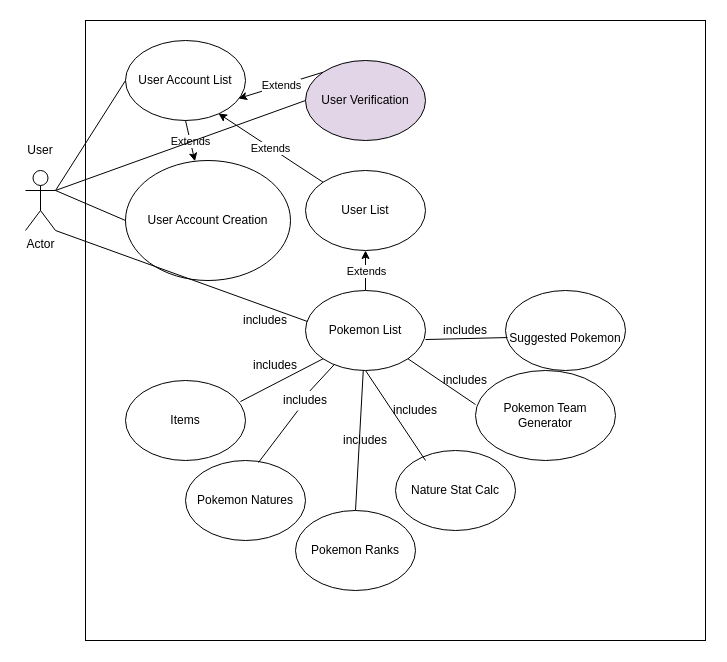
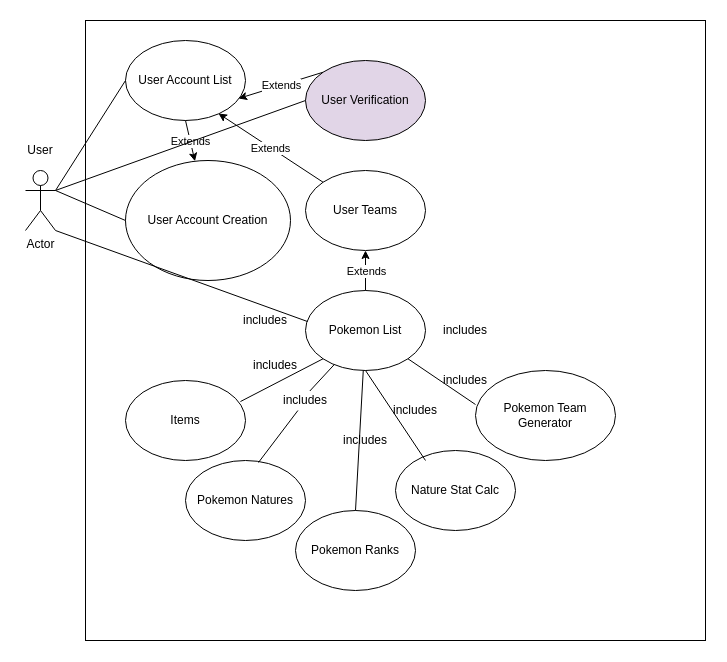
  <mxCell id="0" />
  <mxCell id="1" parent="0" />
  <mxCell id="2" value="Actor" style="shape=umlActor;verticalLabelPosition=bottom;verticalAlign=top;html=1;outlineConnect=0;" vertex="1" parent="1"><mxGeometry x="25" y="170" width="30" height="60" as="geometry" /></mxCell>
  <mxCell id="3" value="User" style="text;html=1;strokeColor=none;fillColor=none;align=center;verticalAlign=middle;whiteSpace=wrap;rounded=0;" vertex="1" parent="1"><mxGeometry x="20" y="140" width="40" height="20" as="geometry" /></mxCell>
  <mxCell id="4" value="" style="whiteSpace=wrap;html=1;aspect=fixed;" vertex="1" parent="1"><mxGeometry x="85" y="20" width="620" height="620" as="geometry" /></mxCell>
  <mxCell id="5" value="User Account Creation" style="ellipse;whiteSpace=wrap;html=1;" vertex="1" parent="1"><mxGeometry x="125" y="160" width="165" height="120" as="geometry" /></mxCell>
  <mxCell id="6" value="User Verification" style="ellipse;whiteSpace=wrap;html=1;fillColor=#e1d5e7;" vertex="1" parent="1"><mxGeometry x="305" y="60" width="120" height="80" as="geometry" /></mxCell>
  <mxCell id="7" value="User Account List" style="ellipse;whiteSpace=wrap;html=1;" vertex="1" parent="1"><mxGeometry x="125" y="40" width="120" height="80" as="geometry" /></mxCell>
  <mxCell id="8" value="Pokemon List" style="ellipse;whiteSpace=wrap;html=1;" vertex="1" parent="1"><mxGeometry x="305" y="290" width="120" height="80" as="geometry" /></mxCell>
- <mxCell id="9" value="User List" style="ellipse;whiteSpace=wrap;html=1;" vertex="1" parent="1"><mxGeometry x="305" y="170" width="120" height="80" as="geometry" /></mxCell>
+ <mxCell id="9" value="User Teams" style="ellipse;whiteSpace=wrap;html=1;" vertex="1" parent="1"><mxGeometry x="305" y="170" width="120" height="80" as="geometry" /></mxCell>
  <mxCell id="10" value="Pokemon Natures" style="ellipse;whiteSpace=wrap;html=1;" vertex="1" parent="1"><mxGeometry x="185" y="460" width="120" height="80" as="geometry" /></mxCell>
  <mxCell id="11" value="Nature Stat Calc" style="ellipse;whiteSpace=wrap;html=1;" vertex="1" parent="1"><mxGeometry x="395" y="450" width="120" height="80" as="geometry" /></mxCell>
  <mxCell id="12" value="Pokemon Ranks" style="ellipse;whiteSpace=wrap;html=1;" vertex="1" parent="1"><mxGeometry x="295" y="510" width="120" height="80" as="geometry" /></mxCell>
  <mxCell id="13" value="Items" style="ellipse;whiteSpace=wrap;html=1;" vertex="1" parent="1"><mxGeometry x="125" y="380" width="120" height="80" as="geometry" /></mxCell>
  <mxCell id="14" value="" style="endArrow=none;html=1;exitX=1;exitY=0.333;exitDx=0;exitDy=0;exitPerimeter=0;entryX=0;entryY=0.5;entryDx=0;entryDy=0;" edge="1" parent="1" source="2" target="5"><mxGeometry width="50" height="50" relative="1" as="geometry"><mxPoint x="285" y="330" as="sourcePoint" /><mxPoint x="335" y="280" as="targetPoint" /><Array as="points" /></mxGeometry></mxCell>
  <mxCell id="15" value="" style="endArrow=none;html=1;entryX=0;entryY=0.5;entryDx=0;entryDy=0;" edge="1" parent="1" target="7"><mxGeometry width="50" height="50" relative="1" as="geometry"><mxPoint x="55" y="190" as="sourcePoint" /><mxPoint x="125" y="125" as="targetPoint" /></mxGeometry></mxCell>
  <mxCell id="16" value="" style="endArrow=classic;html=1;exitX=0.5;exitY=1;exitDx=0;exitDy=0;" edge="1" parent="1" source="7" target="5"><mxGeometry relative="1" as="geometry"><mxPoint x="195" y="139" as="sourcePoint" /><mxPoint x="295" y="139" as="targetPoint" /></mxGeometry></mxCell>
  <mxCell id="17" value="Extends" style="edgeLabel;resizable=0;html=1;align=center;verticalAlign=middle;" connectable="0" vertex="1" parent="16"><mxGeometry relative="1" as="geometry" /></mxCell>
  <mxCell id="18" value="" style="endArrow=none;html=1;exitX=1;exitY=0.333;exitDx=0;exitDy=0;exitPerimeter=0;entryX=0;entryY=0.5;entryDx=0;entryDy=0;" edge="1" parent="1" source="2" target="6"><mxGeometry width="50" height="50" relative="1" as="geometry"><mxPoint x="105" y="170" as="sourcePoint" /><mxPoint x="155" y="120" as="targetPoint" /></mxGeometry></mxCell>
  <mxCell id="19" value="" style="endArrow=classic;html=1;exitX=0;exitY=0;exitDx=0;exitDy=0;entryX=0.942;entryY=0.725;entryDx=0;entryDy=0;entryPerimeter=0;" edge="1" parent="1" source="6" target="7"><mxGeometry relative="1" as="geometry"><mxPoint x="305" y="80" as="sourcePoint" /><mxPoint x="305" y="120" as="targetPoint" /></mxGeometry></mxCell>
  <mxCell id="20" value="Extends" style="edgeLabel;resizable=0;html=1;align=center;verticalAlign=middle;" connectable="0" vertex="1" parent="19"><mxGeometry relative="1" as="geometry" /></mxCell>
  <mxCell id="21" value="" style="endArrow=classic;html=1;exitX=0;exitY=0;exitDx=0;exitDy=0;entryX=0.775;entryY=0.913;entryDx=0;entryDy=0;entryPerimeter=0;" edge="1" parent="1" source="9" target="7"><mxGeometry relative="1" as="geometry"><mxPoint x="205" y="140" as="sourcePoint" /><mxPoint x="205" y="180" as="targetPoint" /></mxGeometry></mxCell>
  <mxCell id="22" value="Extends" style="edgeLabel;resizable=0;html=1;align=center;verticalAlign=middle;" connectable="0" vertex="1" parent="21"><mxGeometry relative="1" as="geometry" /></mxCell>
  <mxCell id="23" value="" style="endArrow=classic;html=1;exitX=0.5;exitY=0;exitDx=0;exitDy=0;entryX=0.5;entryY=1;entryDx=0;entryDy=0;" edge="1" parent="1" source="8" target="9"><mxGeometry relative="1" as="geometry"><mxPoint x="295" y="260" as="sourcePoint" /><mxPoint x="295" y="300" as="targetPoint" /></mxGeometry></mxCell>
  <mxCell id="24" value="Extends" style="edgeLabel;resizable=0;html=1;align=center;verticalAlign=middle;" connectable="0" vertex="1" parent="23"><mxGeometry relative="1" as="geometry" /></mxCell>
  <mxCell id="25" value="" style="endArrow=none;html=1;exitX=1;exitY=1;exitDx=0;exitDy=0;exitPerimeter=0;entryX=0.017;entryY=0.388;entryDx=0;entryDy=0;entryPerimeter=0;" edge="1" parent="1" source="2" target="8"><mxGeometry width="50" height="50" relative="1" as="geometry"><mxPoint x="285" y="330" as="sourcePoint" /><mxPoint x="335" y="280" as="targetPoint" /></mxGeometry></mxCell>
  <mxCell id="26" value="Pokemon Team Generator" style="ellipse;whiteSpace=wrap;html=1;" vertex="1" parent="1"><mxGeometry x="475" y="370" width="140" height="90" as="geometry" /></mxCell>
- <mxCell id="27" value="&lt;br&gt;Suggested Pokemon" style="ellipse;whiteSpace=wrap;html=1;" vertex="1" parent="1"><mxGeometry x="505" y="290" width="120" height="80" as="geometry" /></mxCell>
  <mxCell id="28" value="" style="endArrow=none;html=1;exitX=0.5;exitY=0;exitDx=0;exitDy=0;" edge="1" parent="1" source="12" target="8"><mxGeometry width="50" height="50" relative="1" as="geometry"><mxPoint x="285" y="310" as="sourcePoint" /><mxPoint x="335" y="260" as="targetPoint" /></mxGeometry></mxCell>
  <mxCell id="29" value="" style="endArrow=none;html=1;exitX=0.608;exitY=0.025;exitDx=0;exitDy=0;exitPerimeter=0;startArrow=none;" edge="1" parent="1" source="40" target="8"><mxGeometry width="50" height="50" relative="1" as="geometry"><mxPoint x="285" y="310" as="sourcePoint" /><mxPoint x="335" y="260" as="targetPoint" /></mxGeometry></mxCell>
  <mxCell id="30" value="" style="endArrow=none;html=1;entryX=0.5;entryY=1;entryDx=0;entryDy=0;exitX=0.25;exitY=0.125;exitDx=0;exitDy=0;exitPerimeter=0;" edge="1" parent="1" source="11" target="8"><mxGeometry width="50" height="50" relative="1" as="geometry"><mxPoint x="285" y="310" as="sourcePoint" /><mxPoint x="335" y="260" as="targetPoint" /></mxGeometry></mxCell>
  <mxCell id="31" value="" style="endArrow=none;html=1;entryX=0;entryY=0.378;entryDx=0;entryDy=0;entryPerimeter=0;exitX=1;exitY=1;exitDx=0;exitDy=0;" edge="1" parent="1" source="8" target="26"><mxGeometry width="50" height="50" relative="1" as="geometry"><mxPoint x="285" y="310" as="sourcePoint" /><mxPoint x="335" y="260" as="targetPoint" /></mxGeometry></mxCell>
- <mxCell id="32" value="" style="endArrow=none;html=1;exitX=0.017;exitY=0.588;exitDx=0;exitDy=0;exitPerimeter=0;entryX=1;entryY=0.613;entryDx=0;entryDy=0;entryPerimeter=0;" edge="1" parent="1" source="27" target="8"><mxGeometry width="50" height="50" relative="1" as="geometry"><mxPoint x="285" y="310" as="sourcePoint" /><mxPoint x="335" y="260" as="targetPoint" /></mxGeometry></mxCell>
  <mxCell id="33" value="" style="endArrow=none;html=1;exitX=0.958;exitY=0.263;exitDx=0;exitDy=0;exitPerimeter=0;entryX=0;entryY=1;entryDx=0;entryDy=0;" edge="1" parent="1" source="13" target="8"><mxGeometry width="50" height="50" relative="1" as="geometry"><mxPoint x="255" y="400" as="sourcePoint" /><mxPoint x="305" y="350" as="targetPoint" /><Array as="points" /></mxGeometry></mxCell>
  <mxCell id="34" value="includes" style="text;html=1;strokeColor=none;fillColor=none;align=center;verticalAlign=middle;whiteSpace=wrap;rounded=0;" vertex="1" parent="1"><mxGeometry x="255" y="355" width="40" height="20" as="geometry" /></mxCell>
  <mxCell id="35" value="includes" style="text;html=1;strokeColor=none;fillColor=none;align=center;verticalAlign=middle;whiteSpace=wrap;rounded=0;" vertex="1" parent="1"><mxGeometry x="245" y="310" width="40" height="20" as="geometry" /></mxCell>
  <mxCell id="36" value="includes" style="text;html=1;strokeColor=none;fillColor=none;align=center;verticalAlign=middle;whiteSpace=wrap;rounded=0;" vertex="1" parent="1"><mxGeometry x="345" y="430" width="40" height="20" as="geometry" /></mxCell>
  <mxCell id="37" value="includes" style="text;html=1;strokeColor=none;fillColor=none;align=center;verticalAlign=middle;whiteSpace=wrap;rounded=0;" vertex="1" parent="1"><mxGeometry x="395" y="400" width="40" height="20" as="geometry" /></mxCell>
  <mxCell id="38" value="includes" style="text;html=1;strokeColor=none;fillColor=none;align=center;verticalAlign=middle;whiteSpace=wrap;rounded=0;" vertex="1" parent="1"><mxGeometry x="445" y="370" width="40" height="20" as="geometry" /></mxCell>
  <mxCell id="39" value="includes" style="text;html=1;strokeColor=none;fillColor=none;align=center;verticalAlign=middle;whiteSpace=wrap;rounded=0;" vertex="1" parent="1"><mxGeometry x="445" y="320" width="40" height="20" as="geometry" /></mxCell>
  <mxCell id="40" value="includes" style="text;html=1;strokeColor=none;fillColor=none;align=center;verticalAlign=middle;whiteSpace=wrap;rounded=0;" vertex="1" parent="1"><mxGeometry x="285" y="390" width="40" height="20" as="geometry" /></mxCell>
  <mxCell id="41" value="" style="endArrow=none;html=1;exitX=0.608;exitY=0.025;exitDx=0;exitDy=0;exitPerimeter=0;" edge="1" parent="1" source="10" target="40"><mxGeometry width="50" height="50" relative="1" as="geometry"><mxPoint x="257.96" y="462" as="sourcePoint" /><mxPoint x="336.475" y="365.19" as="targetPoint" /></mxGeometry></mxCell>
